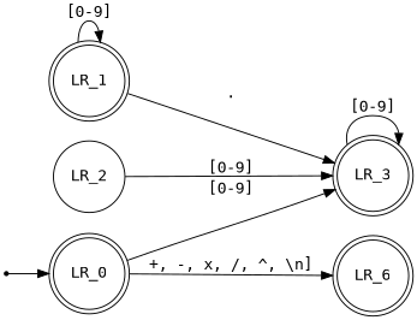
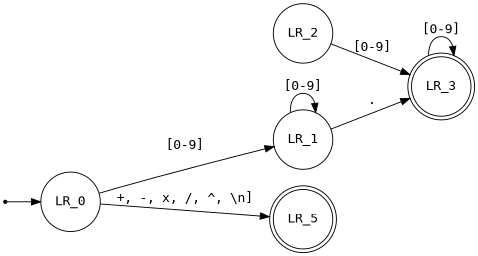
  digraph {
    fontname="DejaVu Sans Mono"
    rankdir=LR
    node [fontname="DejaVu Sans Mono" shape=doublecircle]
    edge [fontname="DejaVu Sans Mono"]
-   LR_1
+   LR_1 [shape=circle]
    LR_3
    LR_2 [shape=circle]
    init [shape=point]
-   LR_0
-   LR_5 [label=LR_6]
+   LR_0 [shape=circle]
+   LR_5
    LR_1 -> LR_1 [label="[0-9]"]
    LR_1 -> LR_3 [label="."]
    LR_3 -> LR_3 [label="[0-9]"]
    LR_2 -> LR_3 [label="[0-9]"]
    init -> LR_0 [style=solid]
-   LR_0 -> LR_3 [label="[0-9]"]
+   LR_0 -> LR_1 [label="[0-9]"]
    LR_0 -> LR_5 [label="+, -, x, /, ^, \\n]"]
  }
